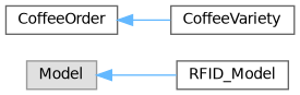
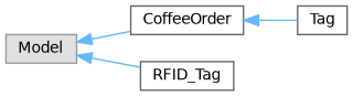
  digraph {
    rankdir=LR
    node [color=grey40 fillcolor=white fontname=Helvetica fontsize=10 shape=box style=filled]
    edge [color=steelblue1 dir=back fontname=Helvetica fontsize=10 labelfontname=Helvetica labelfontsize=10 style=solid]
    n1 [color=grey60 fillcolor="#E0E0E0" height=0.2 label=Model width=0.4]
    n2 [height=0.2 label=CoffeeOrder width=0.4]
-   n3 [height=0.2 label=RFID_Model width=0.4]
-   n4 [height=0.2 label=CoffeeVariety width=0.4]
+   n3 [height=0.2 label=RFID_Tag width=0.4]
+   n4 [height=0.2 label=Tag width=0.4]
+   n1 -> n2
    n1 -> n3
    n2 -> n4
  }
